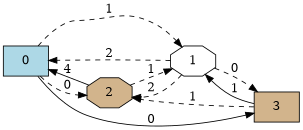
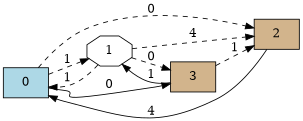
  digraph {
    rankdir=LR
    node [fillcolor=tan shape=box style=filled]
    edge [style=dashed]
    0 [fillcolor=lightblue]
-   2 [shape=octagon]
+   2
    1 [fillcolor=white shape=octagon]
    3
    0 -> 2 [label=0]
    0 -> 1 [label=1]
    0 -> 3 [label=0 style=solid]
    2 -> 0 [label=4 style=solid]
-   2 -> 1 [label=1]
-   1 -> 0 [label=2]
-   1 -> 2 [label=2]
+   1 -> 0 [label=1]
+   1 -> 2 [label=4]
    1 -> 3 [label=0]
    3 -> 2 [label=1]
    3 -> 1 [label=1 style=solid]
  }
